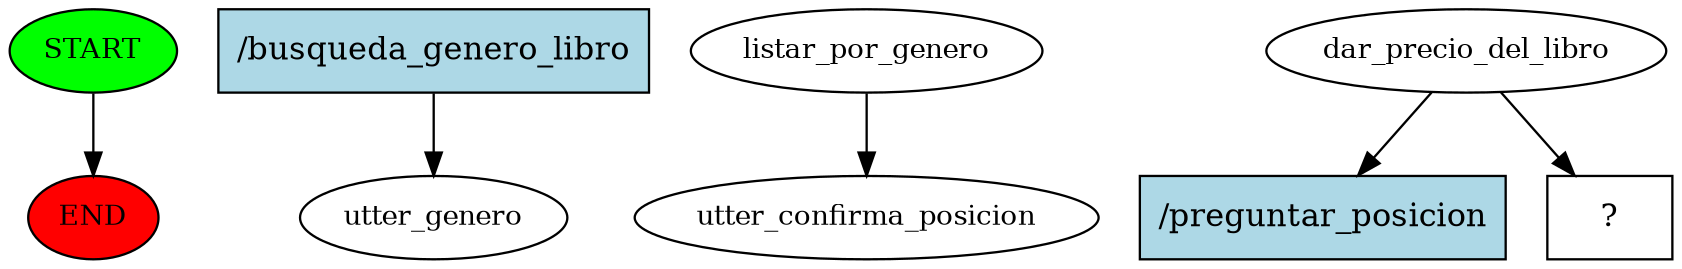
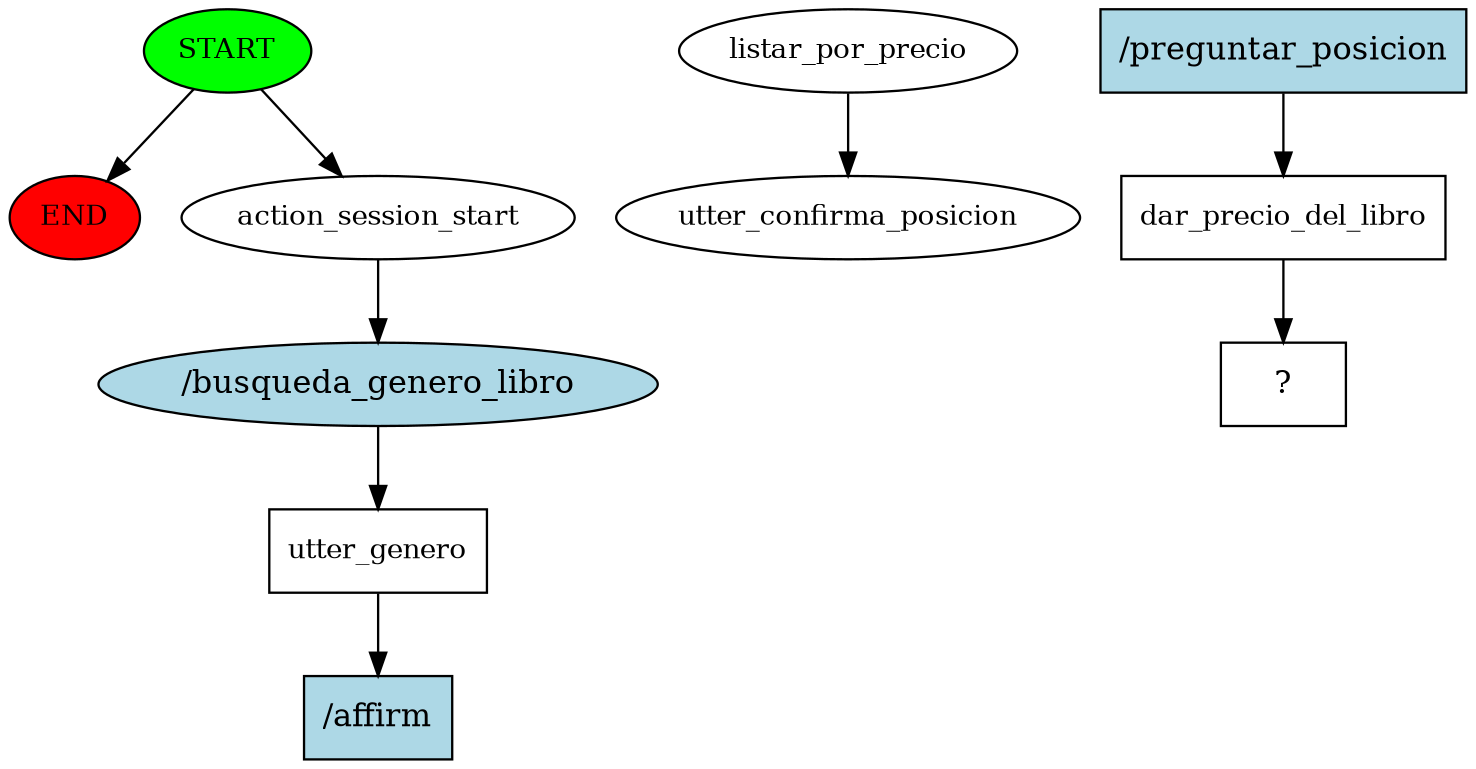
  digraph {
    node [fontsize=12]
    n1 [fillcolor=green label=START style=filled]
    n2 [fillcolor=red label=END style=filled]
-   n4 [fillcolor=lightblue label="/busqueda_genero_libro" shape=rect style=filled fontsize=""]
-   n5 [label=utter_genero]
-   n7 [label=listar_por_genero]
+   n3 [label=action_session_start]
+   n4 [fillcolor=lightblue label="/busqueda_genero_libro" shape=ellipse style=filled fontsize=""]
+   n5 [label=utter_genero shape=box]
+   n6 [fillcolor=lightblue label="/affirm" shape=rect style=filled fontsize=""]
+   n7 [label=listar_por_precio]
    n8 [label=utter_confirma_posicion]
    n9 [fillcolor=lightblue label="/preguntar_posicion" shape=rect style=filled fontsize=""]
-   n10 [label=dar_precio_del_libro]
+   n10 [label=dar_precio_del_libro shape=box]
    n11 [label="  ?  " shape=rect fontsize=""]
    n1 -> n2
+   n1 -> n3
+   n3 -> n4
    n4 -> n5
+   n5 -> n6
    n7 -> n8
-   n10 -> n9
+   n9 -> n10
    n10 -> n11
  }
